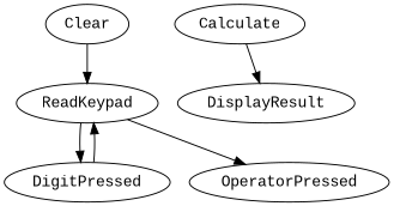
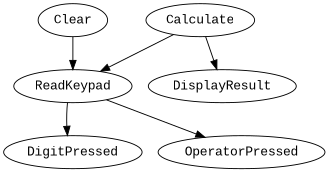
  digraph {
    fontname="Liberation Mono"
    node [fontname="Liberation Mono"]
    edge [fontname="Liberation Mono"]
    Clear
    ReadKeypad
    DigitPressed
    OperatorPressed
    Calculate
    DisplayResult
    Clear -> ReadKeypad
    ReadKeypad -> DigitPressed
    ReadKeypad -> OperatorPressed
-   DigitPressed -> ReadKeypad
+   Calculate -> ReadKeypad
    Calculate -> DisplayResult
  }
